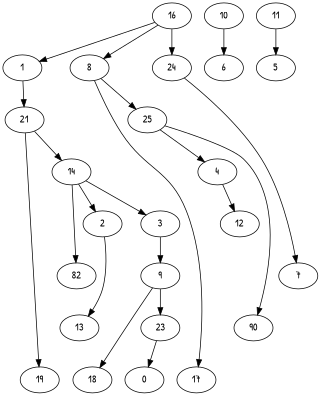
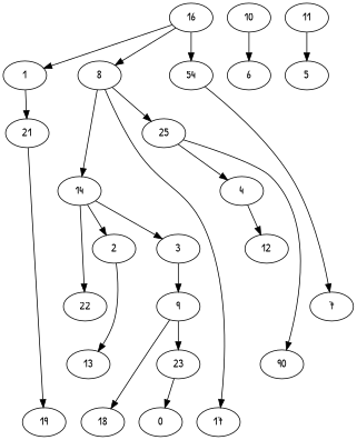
  digraph {
    fontname="Patrick Hand"
    node [fontname="Patrick Hand"]
    edge [fontname="Patrick Hand" weight=0]
    1
    21
    14
    19
    10
    6
    2
    3
-   22 [label=82]
+   22
    13
    9
    18
    23
    0
    4
    12
    11
    5
    n19 [label=25]
    8
    17
    n22 [label=90]
    16
-   24
+   24 [label=54]
    7
    1 -> 21
-   21 -> 14
+   8 -> 14
    21 -> 19
    14 -> 2
    14 -> 3
    14 -> 22
    10 -> 6
    2 -> 13
    3 -> 9
    9 -> 18
    9 -> 23
    23 -> 0
    4 -> 12
    11 -> 5
    n19 -> 4
    n19 -> n22
    8 -> n19
    8 -> 17
    16 -> 1
    16 -> 8
    16 -> 24 [weight=1]
    24 -> 7
  }
